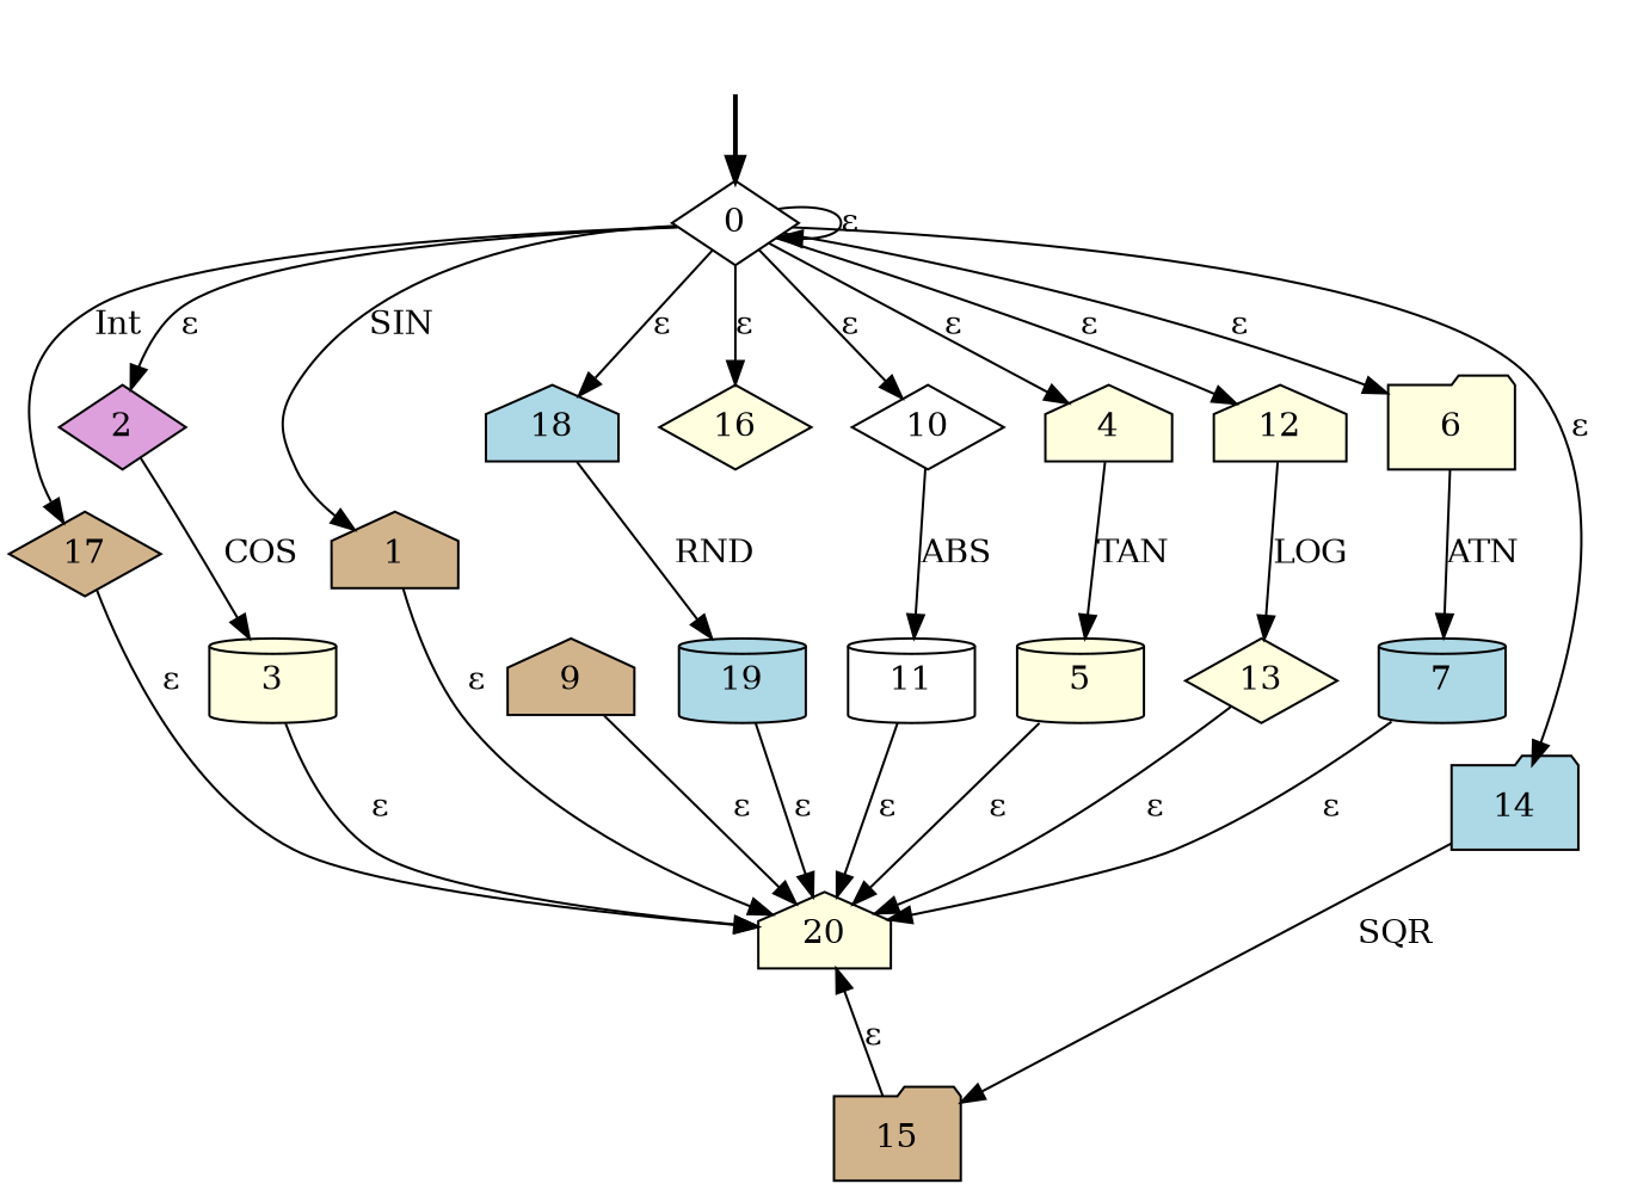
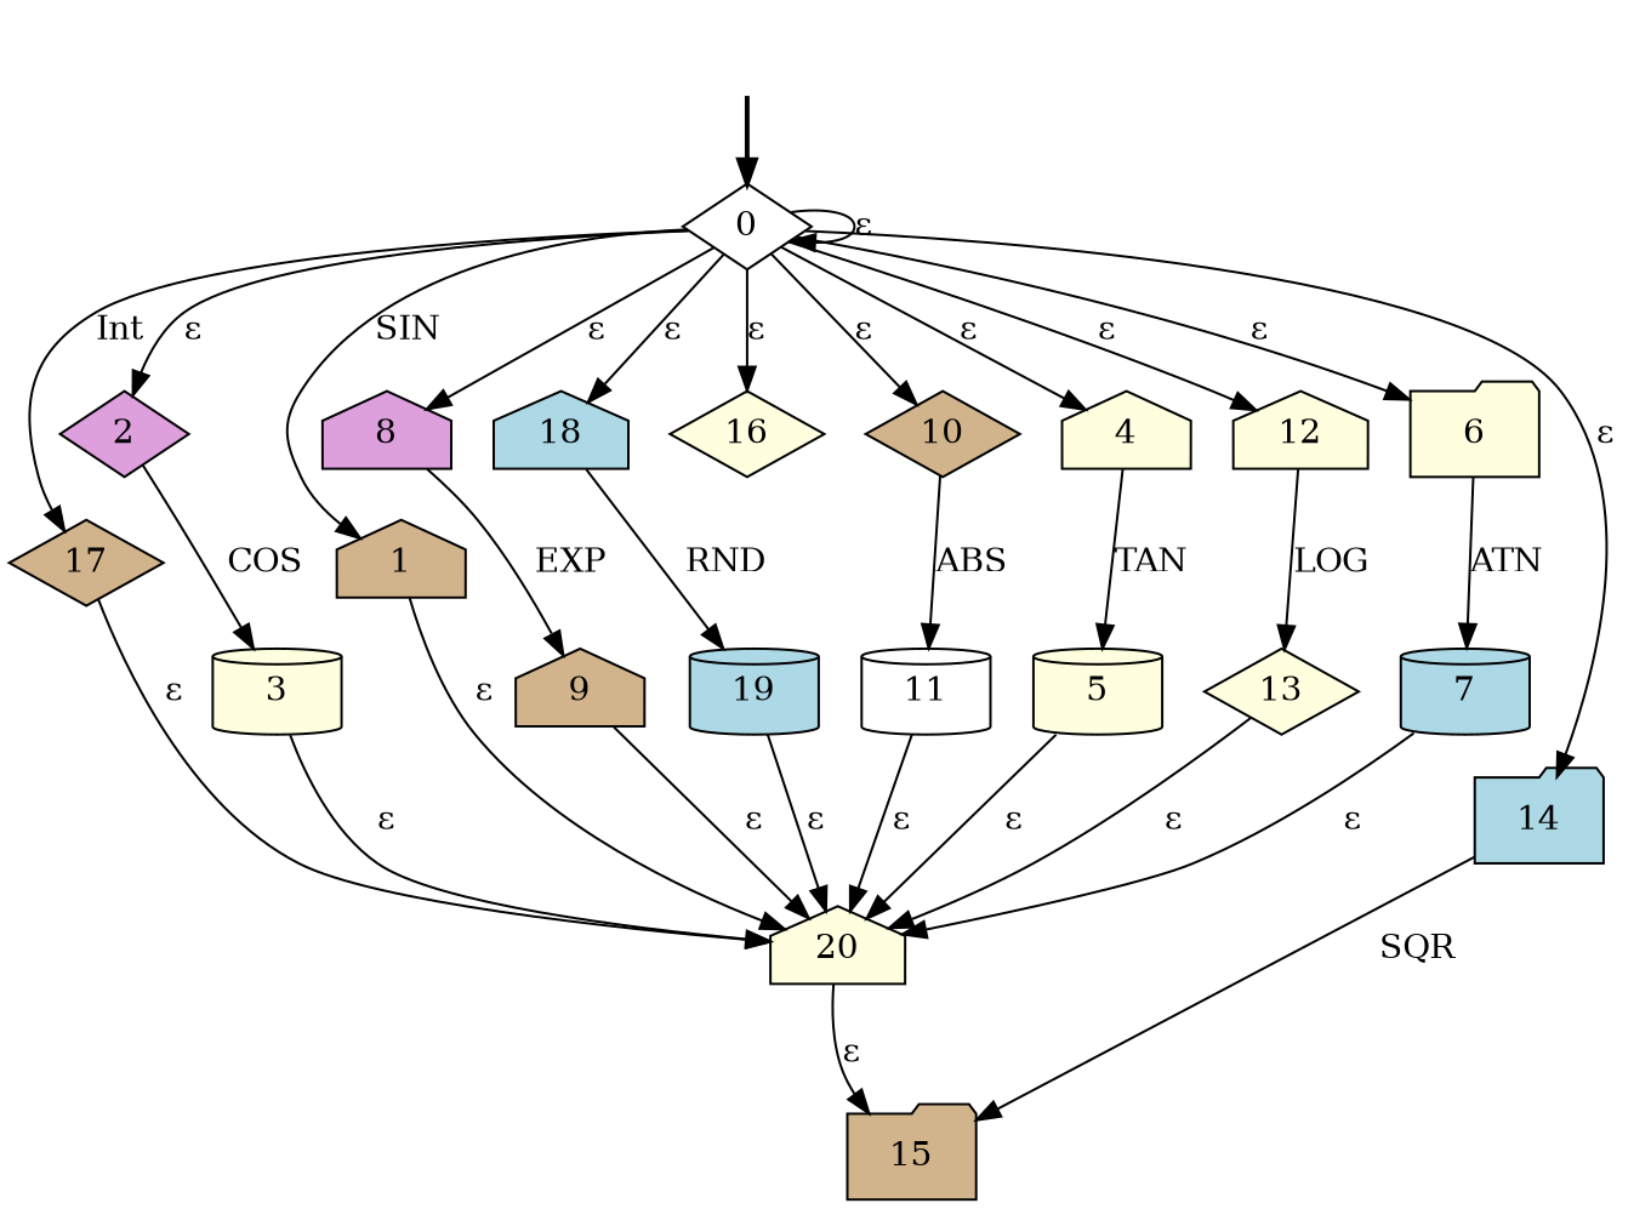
  digraph {
    node [style=filled fillcolor=lightyellow shape=house]
    fake0 [style=invisible fillcolor="" shape=""]
    0 [fillcolor=white root=true shape=diamond]
    17 [fillcolor=tan shape=diamond]
    2 [fillcolor=plum shape=diamond]
    1 [fillcolor=tan]
+   8 [fillcolor=plum]
    18 [fillcolor=lightblue]
    16 [shape=diamond]
-   10 [fillcolor=white shape=diamond]
+   10 [fillcolor=tan shape=diamond]
    4
    12
    6 [shape=folder]
    14 [fillcolor=lightblue shape=folder]
    20
    3 [shape=cylinder]
    5 [shape=cylinder]
    9 [fillcolor=tan]
    19 [fillcolor=lightblue shape=cylinder]
    11 [fillcolor=white shape=cylinder]
    13 [shape=diamond]
    7 [fillcolor=lightblue shape=cylinder]
    15 [fillcolor=tan shape=folder]
    fake0 -> 0 [style=bold]
    0 -> 0 [label="ε"]
    0 -> 17 [label=Int]
    0 -> 2 [label="ε"]
    0 -> 1 [label=SIN]
+   0 -> 8 [label="ε"]
    0 -> 18 [label="ε"]
    0 -> 16 [label="ε"]
    0 -> 10 [label="ε"]
    0 -> 4 [label="ε"]
    0 -> 12 [label="ε"]
    0 -> 6 [label="ε"]
    0 -> 14 [label="ε"]
    17 -> 20 [label="ε"]
    2 -> 3 [label=COS]
    1 -> 20 [label="ε"]
+   8 -> 9 [label=EXP]
    18 -> 19 [label=RND]
    10 -> 11 [label=ABS]
    4 -> 5 [label=TAN]
    12 -> 13 [label=LOG]
    6 -> 7 [label=ATN]
    14 -> 15 [label=SQR]
    3 -> 20 [label="ε"]
    5 -> 20 [label="ε"]
    9 -> 20 [label="ε"]
    19 -> 20 [label="ε"]
    11 -> 20 [label="ε"]
    13 -> 20 [label="ε"]
    7 -> 20 [label="ε"]
-   15 -> 20 [label="ε"]
+   20 -> 15 [label="ε"]
  }
